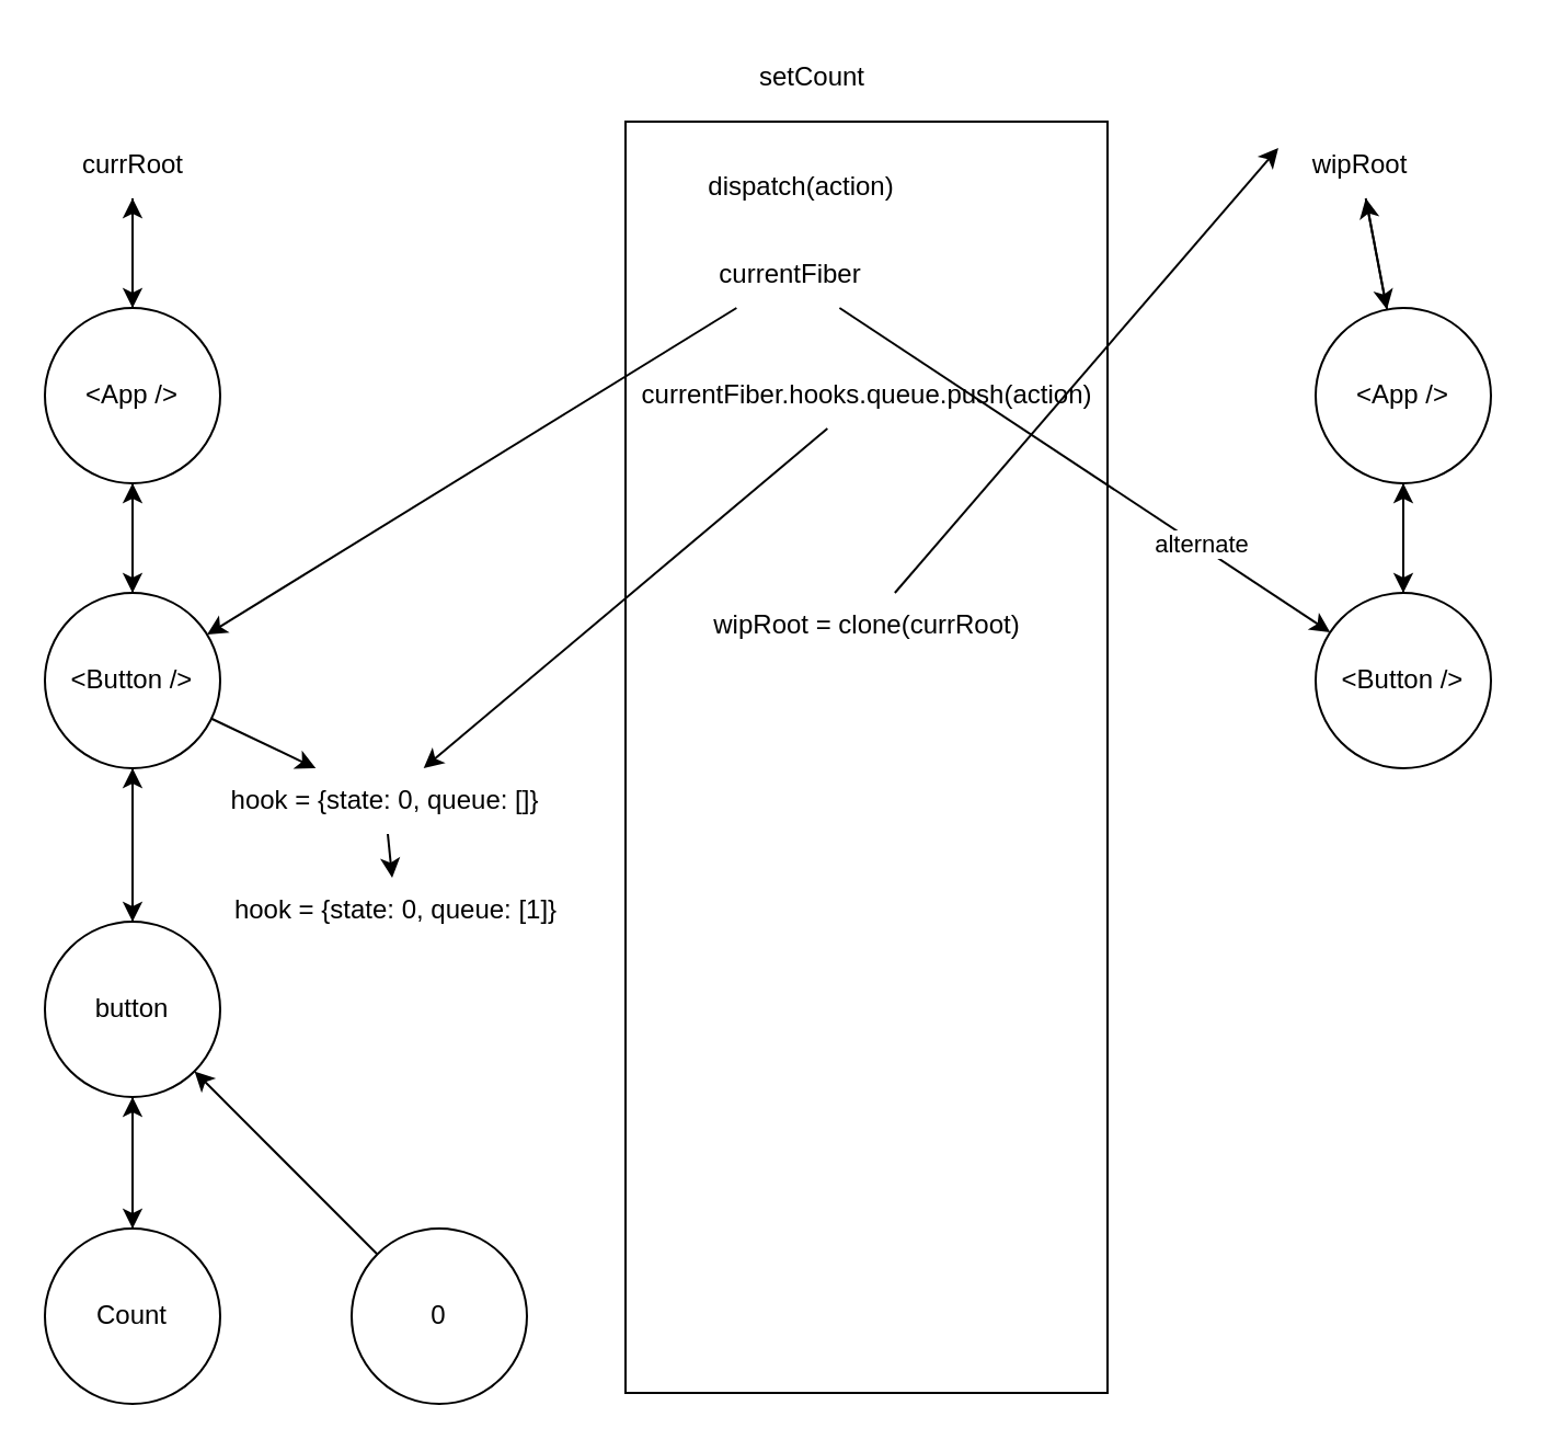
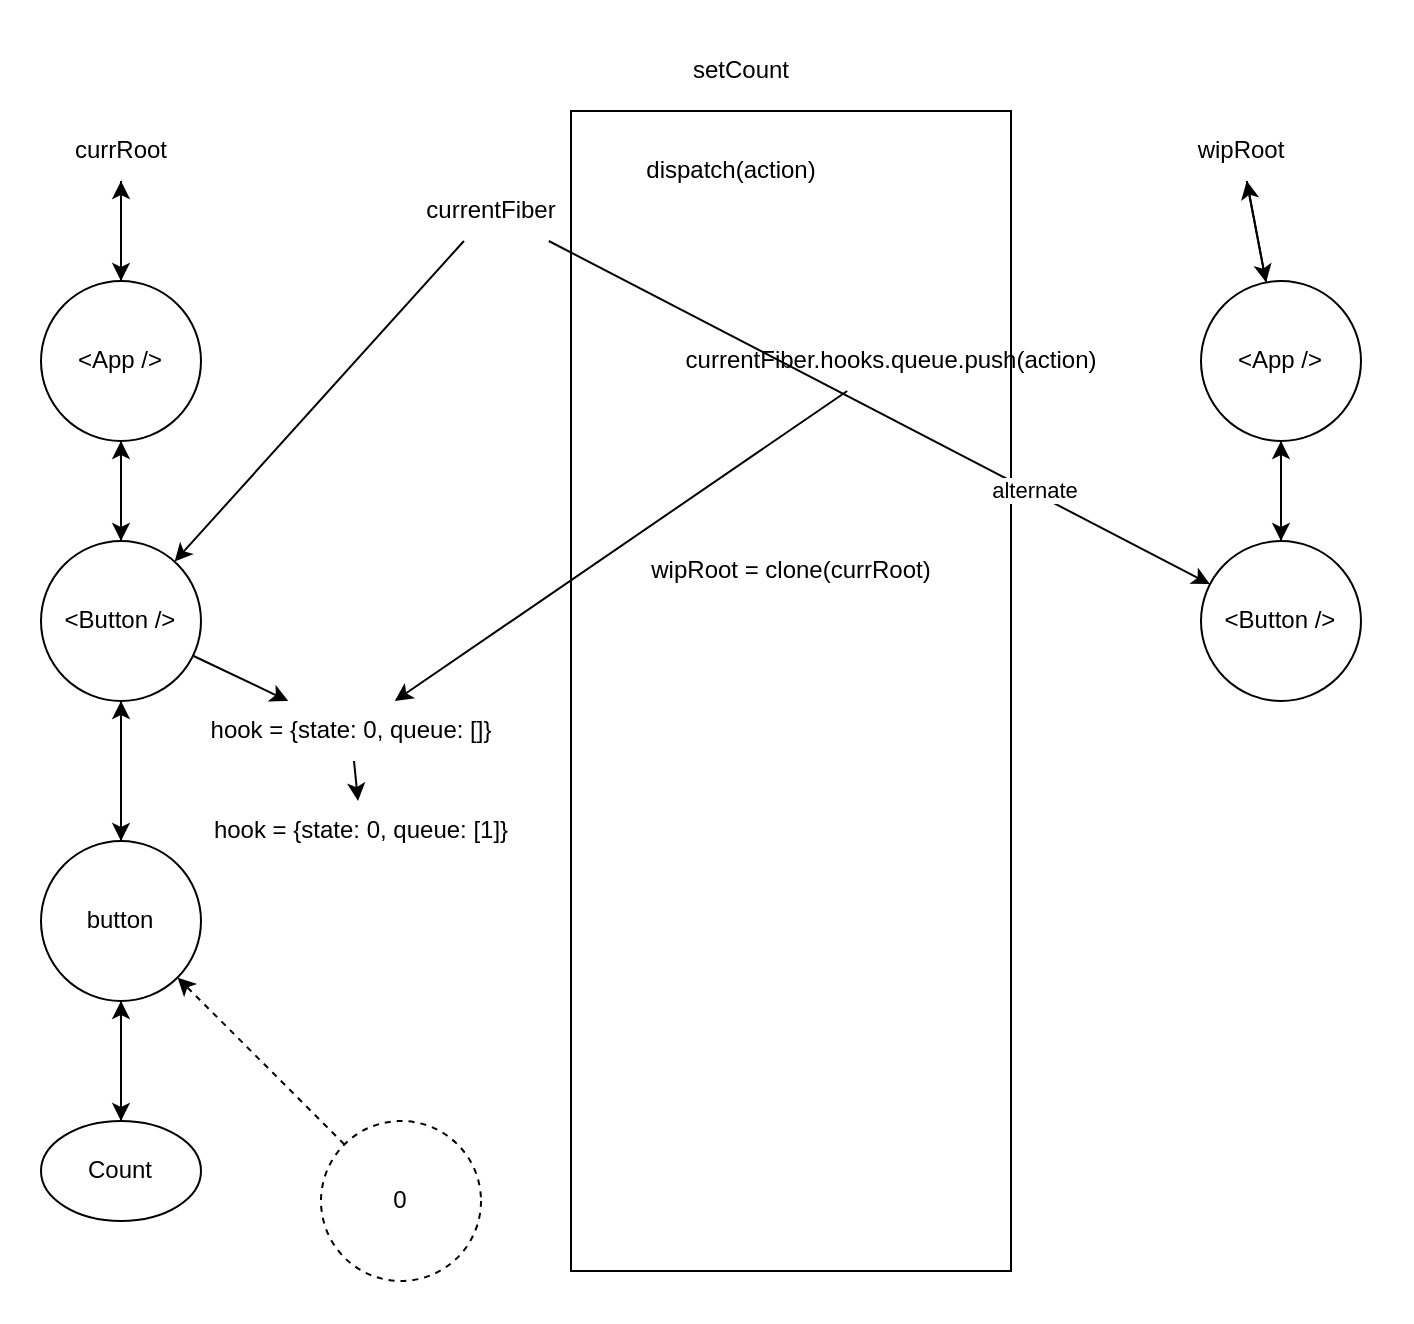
  <mxCell id="0" />
  <mxCell id="1" parent="0" />
  <mxCell id="2" style="edgeStyle=none;html=1;" edge="1" parent="1" source="4" target="8"><mxGeometry relative="1" as="geometry" /></mxCell>
  <mxCell id="3" style="edgeStyle=none;html=1;" edge="1" parent="1" source="4" target="10"><mxGeometry relative="1" as="geometry" /></mxCell>
  <mxCell id="4" value="&amp;lt;App /&amp;gt;" style="ellipse;whiteSpace=wrap;html=1;" parent="1" vertex="1"><mxGeometry x="20" y="140" width="80" height="80" as="geometry" /></mxCell>
  <mxCell id="5" style="edgeStyle=none;html=1;" edge="1" parent="1" source="8" target="13"><mxGeometry relative="1" as="geometry"><mxPoint x="60" y="430" as="targetPoint" /></mxGeometry></mxCell>
  <mxCell id="6" style="edgeStyle=none;html=1;" edge="1" parent="1" source="8" target="4"><mxGeometry relative="1" as="geometry" /></mxCell>
  <mxCell id="7" style="edgeStyle=none;html=1;" edge="1" parent="1" source="8" target="26"><mxGeometry relative="1" as="geometry" /></mxCell>
  <mxCell id="8" value="&amp;lt;Button /&amp;gt;" style="ellipse;whiteSpace=wrap;html=1;" vertex="1" parent="1"><mxGeometry x="20" y="270" width="80" height="80" as="geometry" /></mxCell>
  <mxCell id="9" style="edgeStyle=none;html=1;" edge="1" parent="1" source="10" target="4"><mxGeometry relative="1" as="geometry" /></mxCell>
  <mxCell id="10" value="currRoot" style="text;html=1;align=center;verticalAlign=middle;resizable=0;points=[];autosize=1;strokeColor=none;fillColor=none;" vertex="1" parent="1"><mxGeometry x="25" y="60" width="70" height="30" as="geometry" /></mxCell>
  <mxCell id="11" style="edgeStyle=none;html=1;entryX=0.5;entryY=1;entryDx=0;entryDy=0;" edge="1" parent="1" source="13" target="8"><mxGeometry relative="1" as="geometry" /></mxCell>
  <mxCell id="12" style="edgeStyle=none;html=1;" edge="1" parent="1" source="13" target="15"><mxGeometry relative="1" as="geometry" /></mxCell>
  <mxCell id="13" value="button" style="ellipse;whiteSpace=wrap;html=1;" vertex="1" parent="1"><mxGeometry x="20" y="420" width="80" height="80" as="geometry" /></mxCell>
  <mxCell id="14" style="edgeStyle=none;html=1;" edge="1" parent="1" source="15" target="13"><mxGeometry relative="1" as="geometry" /></mxCell>
- <mxCell id="15" value="Count" style="ellipse;whiteSpace=wrap;html=1;" vertex="1" parent="1"><mxGeometry x="20" y="560" width="80" height="80" as="geometry" /></mxCell>
- <mxCell id="16" style="edgeStyle=none;html=1;" edge="1" parent="1" source="17" target="13"><mxGeometry relative="1" as="geometry" /></mxCell>
- <mxCell id="17" value="0" style="ellipse;whiteSpace=wrap;html=1;" vertex="1" parent="1"><mxGeometry x="160" y="560" width="80" height="80" as="geometry" /></mxCell>
+ <mxCell id="15" value="Count" style="ellipse;whiteSpace=wrap;html=1;" vertex="1" parent="1"><mxGeometry x="20" y="560" width="80" height="50" as="geometry" /></mxCell>
+ <mxCell id="16" style="edgeStyle=none;html=1;dashed=1;" edge="1" parent="1" source="17" target="13"><mxGeometry relative="1" as="geometry" /></mxCell>
+ <mxCell id="17" value="0" style="ellipse;whiteSpace=wrap;html=1;dashed=1;" vertex="1" parent="1"><mxGeometry x="160" y="560" width="80" height="80" as="geometry" /></mxCell>
  <mxCell id="18" style="edgeStyle=none;html=1;" edge="1" parent="1" source="19" target="22"><mxGeometry relative="1" as="geometry" /></mxCell>
  <mxCell id="19" value="wipRoot" style="text;html=1;align=center;verticalAlign=middle;resizable=0;points=[];autosize=1;strokeColor=none;fillColor=none;" vertex="1" parent="1"><mxGeometry x="585" y="60" width="70" height="30" as="geometry" /></mxCell>
  <mxCell id="20" style="edgeStyle=none;html=1;" edge="1" parent="1" source="22" target="24"><mxGeometry relative="1" as="geometry" /></mxCell>
  <mxCell id="21" style="edgeStyle=none;html=1;" edge="1" parent="1" source="22" target="19"><mxGeometry relative="1" as="geometry" /></mxCell>
  <mxCell id="22" value="&amp;lt;App /&amp;gt;" style="ellipse;whiteSpace=wrap;html=1;" vertex="1" parent="1"><mxGeometry x="600" y="140" width="80" height="80" as="geometry" /></mxCell>
  <mxCell id="23" style="edgeStyle=none;html=1;entryX=0.5;entryY=1;entryDx=0;entryDy=0;" edge="1" parent="1" source="24" target="22"><mxGeometry relative="1" as="geometry" /></mxCell>
  <mxCell id="24" value="&amp;lt;Button /&amp;gt;" style="ellipse;whiteSpace=wrap;html=1;" vertex="1" parent="1"><mxGeometry x="600" y="270" width="80" height="80" as="geometry" /></mxCell>
  <mxCell id="25" style="edgeStyle=none;html=1;" edge="1" parent="1" source="26" target="36"><mxGeometry relative="1" as="geometry" /></mxCell>
  <mxCell id="26" value="hook = {state: 0, queue: []}" style="text;html=1;align=center;verticalAlign=middle;resizable=0;points=[];autosize=1;strokeColor=none;fillColor=none;" vertex="1" parent="1"><mxGeometry x="95" y="350" width="160" height="30" as="geometry" /></mxCell>
  <mxCell id="27" value="setCount" style="text;html=1;align=center;verticalAlign=middle;resizable=0;points=[];autosize=1;strokeColor=none;fillColor=none;" vertex="1" parent="1"><mxGeometry x="335" y="20" width="70" height="30" as="geometry" /></mxCell>
  <mxCell id="28" value="" style="rounded=0;whiteSpace=wrap;html=1;rotation=90;" vertex="1" parent="1"><mxGeometry x="105" y="235" width="580" height="220" as="geometry" /></mxCell>
  <mxCell id="29" value="dispatch(action)" style="text;html=1;align=center;verticalAlign=middle;resizable=0;points=[];autosize=1;strokeColor=none;fillColor=none;" vertex="1" parent="1"><mxGeometry x="310" y="70" width="110" height="30" as="geometry" /></mxCell>
  <mxCell id="30" style="edgeStyle=none;html=1;" edge="1" parent="1" source="33" target="8"><mxGeometry relative="1" as="geometry" /></mxCell>
  <mxCell id="31" style="edgeStyle=none;html=1;" edge="1" parent="1" source="33" target="24"><mxGeometry relative="1" as="geometry" /></mxCell>
  <mxCell id="32" value="alternate" style="edgeLabel;html=1;align=center;verticalAlign=middle;resizable=0;points=[];" vertex="1" connectable="0" parent="31"><mxGeometry x="0.465" relative="1" as="geometry"><mxPoint y="-1" as="offset" /></mxGeometry></mxCell>
- <mxCell id="33" value="currentFiber" style="text;html=1;align=center;verticalAlign=middle;resizable=0;points=[];autosize=1;strokeColor=none;fillColor=none;" vertex="1" parent="1"><mxGeometry x="315" y="110" width="90" height="30" as="geometry" /></mxCell>
+ <mxCell id="33" value="currentFiber" style="text;html=1;align=center;verticalAlign=middle;resizable=0;points=[];autosize=1;strokeColor=none;fillColor=none;" vertex="1" parent="1"><mxGeometry x="200" y="90" width="90" height="30" as="geometry" /></mxCell>
  <mxCell id="34" style="edgeStyle=none;html=1;" edge="1" parent="1" source="35" target="26"><mxGeometry relative="1" as="geometry" /></mxCell>
- <mxCell id="35" value="currentFiber.hooks.queue.push(action)" style="text;html=1;align=center;verticalAlign=middle;resizable=0;points=[];autosize=1;strokeColor=none;fillColor=none;" vertex="1" parent="1"><mxGeometry x="280" y="165" width="230" height="30" as="geometry" /></mxCell>
+ <mxCell id="35" value="currentFiber.hooks.queue.push(action)" style="text;html=1;align=center;verticalAlign=middle;resizable=0;points=[];autosize=1;strokeColor=none;fillColor=none;" vertex="1" parent="1"><mxGeometry x="330" y="165" width="230" height="30" as="geometry" /></mxCell>
  <mxCell id="36" value="hook = {state: 0, queue: [1]}" style="text;html=1;align=center;verticalAlign=middle;resizable=0;points=[];autosize=1;strokeColor=none;fillColor=none;" vertex="1" parent="1"><mxGeometry x="95" y="400" width="170" height="30" as="geometry" /></mxCell>
- <mxCell id="37" style="edgeStyle=none;html=1;entryX=-0.029;entryY=0.233;entryDx=0;entryDy=0;entryPerimeter=0;" edge="1" parent="1" source="38" target="19"><mxGeometry relative="1" as="geometry" /></mxCell>
  <mxCell id="38" value="wipRoot = clone(currRoot)" style="text;html=1;align=center;verticalAlign=middle;resizable=0;points=[];autosize=1;strokeColor=none;fillColor=none;" vertex="1" parent="1"><mxGeometry x="315" y="270" width="160" height="30" as="geometry" /></mxCell>
